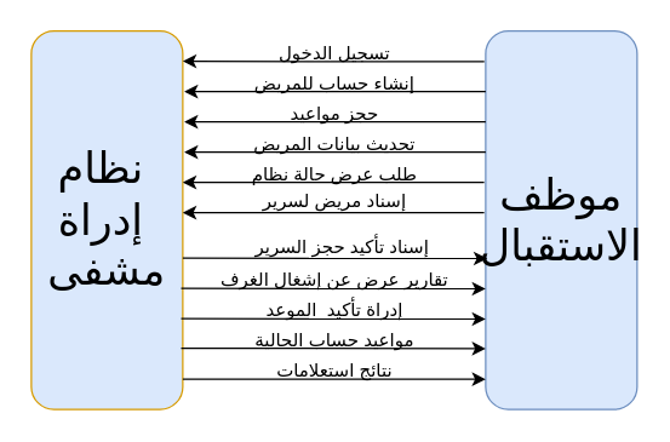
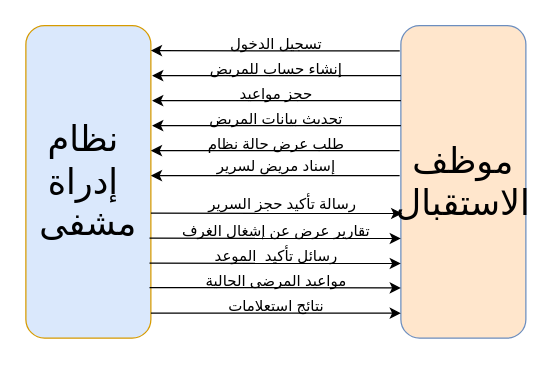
  <mxCell id="0" />
  <mxCell id="1" parent="0" />
- <mxCell id="2" value="&lt;font style=&quot;font-size: 28px;&quot;&gt;موظف&lt;br&gt;الاستقبال&lt;/font&gt;" style="rounded=1;whiteSpace=wrap;html=1;fillColor=#dae8fc;strokeColor=#6c8ebf;" parent="1" vertex="1"><mxGeometry x="320" y="20" width="100" height="250" as="geometry" /></mxCell>
+ <mxCell id="2" value="&lt;font style=&quot;font-size: 28px;&quot;&gt;موظف&lt;br&gt;الاستقبال&lt;/font&gt;" style="rounded=1;whiteSpace=wrap;html=1;fillColor=#ffe6cc;strokeColor=#6c8ebf;" parent="1" vertex="1"><mxGeometry x="320" y="20" width="100" height="250" as="geometry" /></mxCell>
  <mxCell id="3" value="&lt;font style=&quot;font-size: 28px;&quot;&gt;نظام&amp;nbsp;&lt;br&gt;إدراة&amp;nbsp;&lt;br&gt;مشفى&lt;/font&gt;" style="rounded=1;whiteSpace=wrap;html=1;fillColor=#dae8fc;strokeColor=#d79b00;" parent="1" vertex="1"><mxGeometry x="20" y="20" width="100" height="250" as="geometry" /></mxCell>
  <mxCell id="4" value="" style="endArrow=classic;html=1;rounded=0;exitX=-0.009;exitY=0.121;exitDx=0;exitDy=0;exitPerimeter=0;" parent="1" edge="1"><mxGeometry width="50" height="50" relative="1" as="geometry"><mxPoint x="319.1" y="40.25" as="sourcePoint" /><mxPoint x="120" y="40" as="targetPoint" /></mxGeometry></mxCell>
  <mxCell id="5" value="" style="endArrow=classic;html=1;rounded=0;exitX=-0.009;exitY=0.121;exitDx=0;exitDy=0;exitPerimeter=0;" parent="1" edge="1"><mxGeometry width="50" height="50" relative="1" as="geometry"><mxPoint x="320" y="60" as="sourcePoint" /><mxPoint x="121" y="60" as="targetPoint" /></mxGeometry></mxCell>
  <mxCell id="6" value="" style="endArrow=classic;html=1;rounded=0;exitX=-0.009;exitY=0.121;exitDx=0;exitDy=0;exitPerimeter=0;" parent="1" edge="1"><mxGeometry width="50" height="50" relative="1" as="geometry"><mxPoint x="320" y="80" as="sourcePoint" /><mxPoint x="121" y="80" as="targetPoint" /></mxGeometry></mxCell>
  <mxCell id="7" value="تسجيل الدخول" style="text;html=1;align=center;verticalAlign=middle;resizable=0;points=[];autosize=1;strokeColor=none;fillColor=none;" parent="1" vertex="1"><mxGeometry x="180" y="20" width="80" height="30" as="geometry" /></mxCell>
  <mxCell id="8" value="إنشاء حساب للمريض" style="text;html=1;align=center;verticalAlign=middle;resizable=0;points=[];autosize=1;strokeColor=none;fillColor=none;" parent="1" vertex="1"><mxGeometry x="165" y="40" width="110" height="30" as="geometry" /></mxCell>
  <mxCell id="9" value="حجز مواعيد" style="text;html=1;align=center;verticalAlign=middle;resizable=0;points=[];autosize=1;strokeColor=none;fillColor=none;" parent="1" vertex="1"><mxGeometry x="185" y="60" width="70" height="30" as="geometry" /></mxCell>
  <mxCell id="10" value="" style="endArrow=classic;html=1;rounded=0;exitX=0.997;exitY=0.521;exitDx=0;exitDy=0;exitPerimeter=0;" parent="1" edge="1"><mxGeometry width="50" height="50" relative="1" as="geometry"><mxPoint x="120" y="250" as="sourcePoint" /><mxPoint x="320" y="250" as="targetPoint" /></mxGeometry></mxCell>
  <mxCell id="11" value="" style="endArrow=classic;html=1;rounded=0;exitX=0.997;exitY=0.521;exitDx=0;exitDy=0;exitPerimeter=0;entryX=0.008;entryY=0.522;entryDx=0;entryDy=0;entryPerimeter=0;" parent="1" edge="1"><mxGeometry width="50" height="50" relative="1" as="geometry"><mxPoint x="118.9" y="229.55" as="sourcePoint" /><mxPoint x="320" y="229.8" as="targetPoint" /></mxGeometry></mxCell>
  <mxCell id="12" value="نتائج استعلامات" style="text;html=1;align=center;verticalAlign=middle;resizable=0;points=[];autosize=1;strokeColor=none;fillColor=none;" parent="1" vertex="1"><mxGeometry x="180" y="230" width="80" height="30" as="geometry" /></mxCell>
- <mxCell id="13" value="إدراة تأكيد&amp;nbsp; الموعد" style="text;html=1;align=center;verticalAlign=middle;resizable=0;points=[];autosize=1;strokeColor=none;fillColor=none;" parent="1" vertex="1"><mxGeometry x="170" y="190" width="100" height="30" as="geometry" /></mxCell>
+ <mxCell id="13" value="رسائل تأكيد&amp;nbsp; الموعد" style="text;html=1;align=center;verticalAlign=middle;resizable=0;points=[];autosize=1;strokeColor=none;fillColor=none;" parent="1" vertex="1"><mxGeometry x="170" y="190" width="100" height="30" as="geometry" /></mxCell>
  <mxCell id="14" value="" style="endArrow=classic;html=1;rounded=0;exitX=0.997;exitY=0.521;exitDx=0;exitDy=0;exitPerimeter=0;entryX=0.008;entryY=0.522;entryDx=0;entryDy=0;entryPerimeter=0;" parent="1" edge="1"><mxGeometry width="50" height="50" relative="1" as="geometry"><mxPoint x="118.9" y="210" as="sourcePoint" /><mxPoint x="320" y="210.25" as="targetPoint" /></mxGeometry></mxCell>
- <mxCell id="15" value="مواعيد حساب الحالية" style="text;html=1;align=center;verticalAlign=middle;resizable=0;points=[];autosize=1;strokeColor=none;fillColor=none;" parent="1" vertex="1"><mxGeometry x="165" y="210" width="110" height="30" as="geometry" /></mxCell>
+ <mxCell id="15" value="مواعيد المرضى الحالية" style="text;html=1;align=center;verticalAlign=middle;resizable=0;points=[];autosize=1;strokeColor=none;fillColor=none;" parent="1" vertex="1"><mxGeometry x="165" y="210" width="110" height="30" as="geometry" /></mxCell>
  <mxCell id="16" value="" style="endArrow=classic;html=1;rounded=0;exitX=-0.009;exitY=0.121;exitDx=0;exitDy=0;exitPerimeter=0;" edge="1" parent="1"><mxGeometry width="50" height="50" relative="1" as="geometry"><mxPoint x="320" y="100" as="sourcePoint" /><mxPoint x="121" y="100" as="targetPoint" /></mxGeometry></mxCell>
  <mxCell id="17" value="تحديث بيانات المريض" style="text;html=1;align=center;verticalAlign=middle;resizable=0;points=[];autosize=1;strokeColor=none;fillColor=none;" vertex="1" parent="1"><mxGeometry x="165" y="80" width="110" height="30" as="geometry" /></mxCell>
  <mxCell id="18" value="" style="endArrow=classic;html=1;rounded=0;exitX=-0.009;exitY=0.121;exitDx=0;exitDy=0;exitPerimeter=0;" edge="1" parent="1"><mxGeometry width="50" height="50" relative="1" as="geometry"><mxPoint x="319" y="120" as="sourcePoint" /><mxPoint x="120" y="120" as="targetPoint" /></mxGeometry></mxCell>
  <mxCell id="19" value="" style="endArrow=classic;html=1;rounded=0;exitX=0.997;exitY=0.521;exitDx=0;exitDy=0;exitPerimeter=0;entryX=0.008;entryY=0.522;entryDx=0;entryDy=0;entryPerimeter=0;" edge="1" parent="1"><mxGeometry width="50" height="50" relative="1" as="geometry"><mxPoint x="118.9" y="190" as="sourcePoint" /><mxPoint x="320" y="190.25" as="targetPoint" /></mxGeometry></mxCell>
  <mxCell id="20" value="تقارير عرض عن إشغال الغرف" style="text;html=1;align=center;verticalAlign=middle;resizable=0;points=[];autosize=1;strokeColor=none;fillColor=none;" vertex="1" parent="1"><mxGeometry x="150" y="170" width="140" height="30" as="geometry" /></mxCell>
  <mxCell id="21" value="طلب عرض حالة نظام" style="text;html=1;align=center;verticalAlign=middle;resizable=0;points=[];autosize=1;strokeColor=none;fillColor=none;" vertex="1" parent="1"><mxGeometry x="160" y="100" width="120" height="30" as="geometry" /></mxCell>
  <mxCell id="22" value="" style="endArrow=classic;html=1;rounded=0;exitX=-0.009;exitY=0.121;exitDx=0;exitDy=0;exitPerimeter=0;" edge="1" parent="1"><mxGeometry width="50" height="50" relative="1" as="geometry"><mxPoint x="319" y="140" as="sourcePoint" /><mxPoint x="120" y="140" as="targetPoint" /></mxGeometry></mxCell>
  <mxCell id="23" value="إسناد مريض لسرير" style="text;html=1;align=center;verticalAlign=middle;resizable=0;points=[];autosize=1;strokeColor=none;fillColor=none;" vertex="1" parent="1"><mxGeometry x="170" y="118" width="100" height="30" as="geometry" /></mxCell>
  <mxCell id="24" value="" style="endArrow=classic;html=1;rounded=0;exitX=0.997;exitY=0.521;exitDx=0;exitDy=0;exitPerimeter=0;entryX=0.008;entryY=0.522;entryDx=0;entryDy=0;entryPerimeter=0;" edge="1" parent="1"><mxGeometry width="50" height="50" relative="1" as="geometry"><mxPoint x="120" y="170" as="sourcePoint" /><mxPoint x="321.1" y="170.25" as="targetPoint" /></mxGeometry></mxCell>
- <mxCell id="25" value="إسناد تأكيد حجز السرير" style="text;html=1;align=center;verticalAlign=middle;resizable=0;points=[];autosize=1;strokeColor=none;fillColor=none;" vertex="1" parent="1"><mxGeometry x="165" y="148" width="120" height="30" as="geometry" /></mxCell>
+ <mxCell id="25" value="رسالة تأكيد حجز السرير" style="text;html=1;align=center;verticalAlign=middle;resizable=0;points=[];autosize=1;strokeColor=none;fillColor=none;" vertex="1" parent="1"><mxGeometry x="165" y="148" width="120" height="30" as="geometry" /></mxCell>
